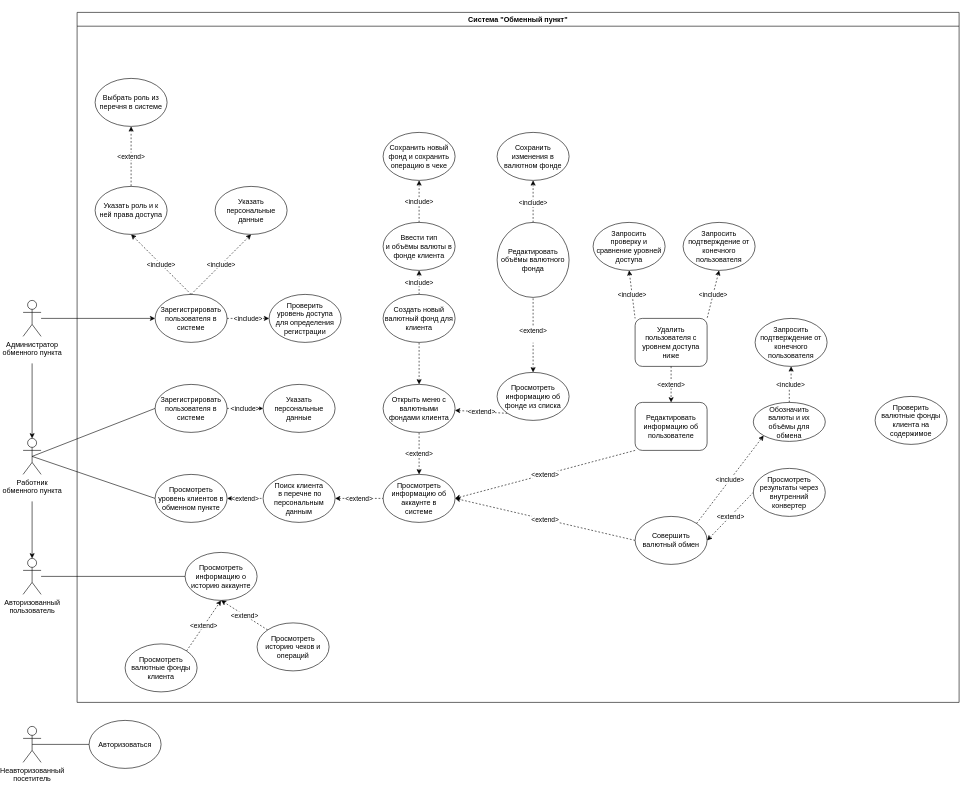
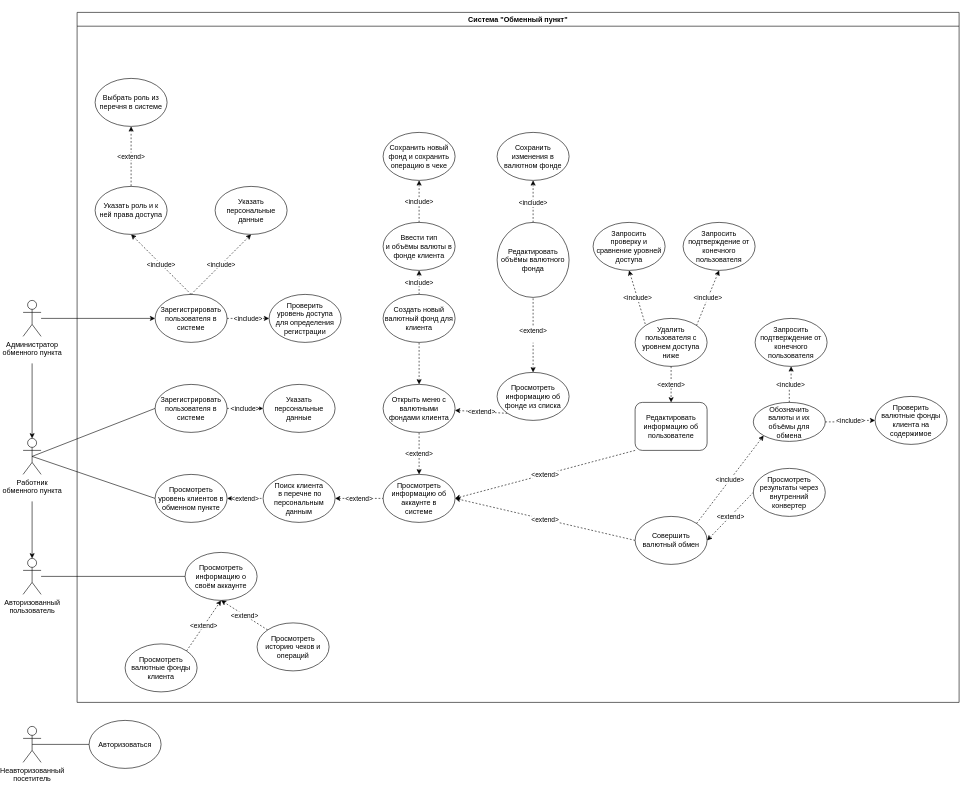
  <mxCell id="0" />
  <mxCell id="1" parent="0" />
  <mxCell id="2" style="rounded=0;orthogonalLoop=1;jettySize=auto;html=1;exitX=0.5;exitY=0.5;exitDx=0;exitDy=0;exitPerimeter=0;endArrow=none;endFill=0;entryX=0;entryY=0.5;entryDx=0;entryDy=0;" parent="1" source="3" target="4" edge="1"><mxGeometry relative="1" as="geometry"><mxPoint x="330" y="1140" as="targetPoint" /></mxGeometry></mxCell>
  <mxCell id="3" value="Неавторизованный &lt;br&gt;посетитель" style="shape=umlActor;verticalLabelPosition=bottom;verticalAlign=top;html=1;outlineConnect=0;" parent="1" vertex="1"><mxGeometry x="20" y="1210" width="30" height="60" as="geometry" /></mxCell>
  <mxCell id="4" value="Авторизоваться" style="ellipse;whiteSpace=wrap;html=1;" parent="1" vertex="1"><mxGeometry x="130" y="1200" width="120" height="80" as="geometry" /></mxCell>
  <mxCell id="5" style="edgeStyle=orthogonalEdgeStyle;rounded=0;orthogonalLoop=1;jettySize=auto;html=1;endArrow=none;endFill=0;entryX=0;entryY=0.5;entryDx=0;entryDy=0;" parent="1" source="6" target="28" edge="1"><mxGeometry relative="1" as="geometry"><mxPoint x="410" y="940" as="targetPoint" /></mxGeometry></mxCell>
  <mxCell id="6" value="Авторизованный &lt;br&gt;пользователь" style="shape=umlActor;verticalLabelPosition=bottom;verticalAlign=top;html=1;outlineConnect=0;" parent="1" vertex="1"><mxGeometry x="20" y="930" width="30" height="60" as="geometry" /></mxCell>
  <mxCell id="7" style="rounded=0;orthogonalLoop=1;jettySize=auto;html=1;exitX=0.5;exitY=0.5;exitDx=0;exitDy=0;exitPerimeter=0;entryX=0;entryY=0.5;entryDx=0;entryDy=0;endArrow=none;endFill=0;" parent="1" source="9" target="22" edge="1"><mxGeometry relative="1" as="geometry" /></mxCell>
  <mxCell id="8" style="rounded=0;orthogonalLoop=1;jettySize=auto;html=1;exitX=0.5;exitY=0.5;exitDx=0;exitDy=0;exitPerimeter=0;entryX=0;entryY=0.5;entryDx=0;entryDy=0;endArrow=none;endFill=0;" parent="1" source="9" target="33" edge="1"><mxGeometry relative="1" as="geometry" /></mxCell>
  <mxCell id="9" value="Работник&lt;br&gt;обменного пункта" style="shape=umlActor;verticalLabelPosition=bottom;verticalAlign=top;html=1;outlineConnect=0;" parent="1" vertex="1"><mxGeometry x="20" y="730" width="30" height="60" as="geometry" /></mxCell>
  <mxCell id="10" style="edgeStyle=orthogonalEdgeStyle;rounded=0;orthogonalLoop=1;jettySize=auto;html=1;entryX=0;entryY=0.5;entryDx=0;entryDy=0;entryPerimeter=0;" parent="1" source="11" target="14" edge="1"><mxGeometry relative="1" as="geometry"><mxPoint x="210" as="targetPoint" y="420" /></mxGeometry></mxCell>
  <mxCell id="11" value="Администратор &lt;br&gt;обменного пункта" style="shape=umlActor;verticalLabelPosition=bottom;verticalAlign=top;html=1;outlineConnect=0;" parent="1" vertex="1"><mxGeometry x="20" y="500" width="30" height="60" as="geometry" /></mxCell>
  <mxCell id="12" value="Система &quot;Обменный пункт&quot;" style="swimlane;whiteSpace=wrap;html=1;" parent="1" vertex="1"><mxGeometry x="110" y="20" width="1470" height="1150" as="geometry" /></mxCell>
  <mxCell id="13" value="&amp;lt;include&amp;gt;" style="rounded=0;orthogonalLoop=1;jettySize=auto;html=1;exitX=0.5;exitY=0;exitDx=0;exitDy=0;entryX=0.5;entryY=1;entryDx=0;entryDy=0;dashed=1;" parent="12" source="14" target="21" edge="1"><mxGeometry relative="1" as="geometry" /></mxCell>
  <mxCell id="14" value="Зарегистрировать пользователя в системе" style="ellipse;whiteSpace=wrap;html=1;" parent="12" vertex="1"><mxGeometry x="130" y="470" width="120" height="80" as="geometry" /></mxCell>
  <mxCell id="15" value="&amp;lt;include&amp;gt;" style="rounded=0;orthogonalLoop=1;jettySize=auto;html=1;exitX=0.5;exitY=1;exitDx=0;exitDy=0;entryX=0.5;entryY=0;entryDx=0;entryDy=0;startArrow=classic;startFill=1;endArrow=none;endFill=0;dashed=1;" parent="12" source="16" target="14" edge="1"><mxGeometry relative="1" as="geometry" /></mxCell>
  <mxCell id="16" value="Указать роль и к &lt;br&gt;ней права доступа" style="ellipse;whiteSpace=wrap;html=1;" parent="12" vertex="1"><mxGeometry x="30" y="290" width="120" height="80" as="geometry" /></mxCell>
  <mxCell id="17" value="&amp;lt;extend&amp;gt;" style="edgeStyle=orthogonalEdgeStyle;rounded=0;orthogonalLoop=1;jettySize=auto;html=1;entryX=0.5;entryY=0;entryDx=0;entryDy=0;startArrow=classic;startFill=1;endArrow=none;endFill=0;dashed=1;" parent="12" source="18" target="16" edge="1"><mxGeometry relative="1" as="geometry" /></mxCell>
  <mxCell id="18" value="Выбрать роль из&lt;br&gt;перечня в системе" style="ellipse;whiteSpace=wrap;html=1;" parent="12" vertex="1"><mxGeometry x="30" y="110" width="120" height="80" as="geometry" /></mxCell>
  <mxCell id="19" value="Проверить &lt;br&gt;уровень доступа &lt;br&gt;для определения регистрации" style="ellipse;whiteSpace=wrap;html=1;" parent="12" vertex="1"><mxGeometry x="320" y="470" width="120" height="80" as="geometry" /></mxCell>
  <mxCell id="20" value="&amp;lt;include&amp;gt;" style="rounded=0;orthogonalLoop=1;jettySize=auto;html=1;exitX=1;exitY=0.5;exitDx=0;exitDy=0;entryX=0;entryY=0.5;entryDx=0;entryDy=0;dashed=1;" parent="12" source="14" target="19" edge="1"><mxGeometry relative="1" as="geometry" /></mxCell>
  <mxCell id="21" value="Указать персональные данные" style="ellipse;whiteSpace=wrap;html=1;" parent="12" vertex="1"><mxGeometry x="230" y="290" width="120" height="80" as="geometry" /></mxCell>
  <mxCell id="22" value="Зарегистрировать пользователя в системе" style="ellipse;whiteSpace=wrap;html=1;" parent="12" vertex="1"><mxGeometry x="130" y="620" width="120" height="80" as="geometry" /></mxCell>
  <mxCell id="23" value="Указать персональные данные" style="ellipse;whiteSpace=wrap;html=1;" parent="12" vertex="1"><mxGeometry x="310" y="620" width="120" height="80" as="geometry" /></mxCell>
  <mxCell id="24" value="&amp;lt;include&amp;gt;" style="rounded=0;orthogonalLoop=1;jettySize=auto;html=1;exitX=1;exitY=0.5;exitDx=0;exitDy=0;entryX=0;entryY=0.5;entryDx=0;entryDy=0;dashed=1;" parent="12" source="22" target="23" edge="1"><mxGeometry relative="1" as="geometry" /></mxCell>
  <mxCell id="25" value="&amp;lt;extend&amp;gt;" style="rounded=0;orthogonalLoop=1;jettySize=auto;html=1;exitX=0;exitY=0.5;exitDx=0;exitDy=0;entryX=1;entryY=0.5;entryDx=0;entryDy=0;dashed=1;" parent="12" source="37" target="35" edge="1"><mxGeometry relative="1" as="geometry" /></mxCell>
  <mxCell id="26" value="Просмотреть валютные фонды клиента" style="ellipse;whiteSpace=wrap;html=1;" parent="12" vertex="1"><mxGeometry x="80" y="1052.5" width="120" height="80" as="geometry" /></mxCell>
  <mxCell id="27" value="Просмотреть историю чеков и операций" style="ellipse;whiteSpace=wrap;html=1;" parent="12" vertex="1"><mxGeometry x="300" y="1017.5" width="120" height="80" as="geometry" /></mxCell>
- <mxCell id="28" value="Просмотреть информацию о историю аккаунте" style="ellipse;whiteSpace=wrap;html=1;" parent="12" vertex="1"><mxGeometry x="180" y="900" width="120" height="80" as="geometry" /></mxCell>
+ <mxCell id="28" value="Просмотреть информацию о своём аккаунте" style="ellipse;whiteSpace=wrap;html=1;" parent="12" vertex="1"><mxGeometry x="180" y="900" width="120" height="80" as="geometry" /></mxCell>
  <mxCell id="29" value="&amp;lt;extend&amp;gt;" style="rounded=0;orthogonalLoop=1;jettySize=auto;html=1;exitX=1;exitY=0;exitDx=0;exitDy=0;entryX=0.5;entryY=1;entryDx=0;entryDy=0;dashed=1;" parent="12" source="26" target="28" edge="1"><mxGeometry relative="1" as="geometry" /></mxCell>
  <mxCell id="30" value="&amp;lt;extend&amp;gt;" style="rounded=0;orthogonalLoop=1;jettySize=auto;html=1;exitX=0;exitY=0;exitDx=0;exitDy=0;entryX=0.5;entryY=1;entryDx=0;entryDy=0;dashed=1;" parent="12" source="27" target="28" edge="1"><mxGeometry relative="1" as="geometry"><mxPoint x="402.426" y="891.716" as="targetPoint" /></mxGeometry></mxCell>
  <mxCell id="31" value="&amp;lt;extend&amp;gt;" style="rounded=0;orthogonalLoop=1;jettySize=auto;html=1;exitX=0;exitY=1;exitDx=0;exitDy=0;entryX=1;entryY=0.5;entryDx=0;entryDy=0;dashed=1;" parent="12" source="36" target="35" edge="1"><mxGeometry relative="1" as="geometry" /></mxCell>
  <mxCell id="32" value="&amp;lt;extend&amp;gt;" style="edgeStyle=orthogonalEdgeStyle;rounded=0;orthogonalLoop=1;jettySize=auto;html=1;exitX=1;exitY=0.5;exitDx=0;exitDy=0;entryX=0;entryY=0.5;entryDx=0;entryDy=0;startArrow=classic;startFill=1;endArrow=none;endFill=0;dashed=1;" parent="12" source="33" target="53" edge="1"><mxGeometry relative="1" as="geometry" /></mxCell>
  <mxCell id="33" value="Просмотреть &lt;br&gt;уровень клиентов в обменном пункте" style="ellipse;whiteSpace=wrap;html=1;" parent="12" vertex="1"><mxGeometry x="130" y="770" width="120" height="80" as="geometry" /></mxCell>
  <mxCell id="34" value="&amp;lt;extend&amp;gt;" style="edgeStyle=orthogonalEdgeStyle;rounded=0;orthogonalLoop=1;jettySize=auto;html=1;exitX=0.5;exitY=0;exitDx=0;exitDy=0;entryX=0.5;entryY=1;entryDx=0;entryDy=0;startArrow=classic;startFill=1;endArrow=none;endFill=0;dashed=1;" edge="1" parent="12" source="35" target="56"><mxGeometry relative="1" as="geometry" /></mxCell>
  <mxCell id="35" value="Просмотреть информацию об аккаунте в&lt;br&gt;системе" style="ellipse;whiteSpace=wrap;html=1;" parent="12" vertex="1"><mxGeometry x="510" y="770" width="120" height="80" as="geometry" /></mxCell>
  <mxCell id="36" value="Редактировать информацию об&lt;br&gt;пользователе" style="whiteSpace=wrap;html=1;rounded=1;" parent="12" vertex="1"><mxGeometry x="930" y="650" width="120" height="80" as="geometry" /></mxCell>
  <mxCell id="37" value="Совершить валютный обмен" style="ellipse;whiteSpace=wrap;html=1;" parent="12" vertex="1"><mxGeometry x="930" y="840" width="120" height="80" as="geometry" /></mxCell>
  <mxCell id="38" value="Просмотреть результаты через внутренний конвертер" style="ellipse;whiteSpace=wrap;html=1;" parent="12" vertex="1"><mxGeometry x="1127" y="760" width="120" height="80" as="geometry" /></mxCell>
  <mxCell id="39" value="&amp;lt;extend&amp;gt;" style="rounded=0;orthogonalLoop=1;jettySize=auto;html=1;exitX=1;exitY=0.5;exitDx=0;exitDy=0;entryX=0;entryY=0.5;entryDx=0;entryDy=0;endArrow=none;endFill=0;startArrow=classic;startFill=1;dashed=1;" parent="12" source="37" target="38" edge="1"><mxGeometry relative="1" as="geometry" /></mxCell>
  <mxCell id="40" value="Обозначить &lt;br&gt;валюты и их &lt;br&gt;объёмы для &lt;br&gt;обмена" style="ellipse;whiteSpace=wrap;html=1;" parent="12" vertex="1"><mxGeometry x="1127" y="650" width="120" height="65" as="geometry" /></mxCell>
  <mxCell id="41" value="Запросить подтверждение от конечного&lt;br&gt;пользователя" style="ellipse;whiteSpace=wrap;html=1;" parent="12" vertex="1"><mxGeometry x="1130" y="510" width="120" height="80" as="geometry" /></mxCell>
  <mxCell id="42" value="Проверить валютные фонды клиента на содержимое" style="ellipse;whiteSpace=wrap;html=1;" parent="12" vertex="1"><mxGeometry x="1330" y="640" width="120" height="80" as="geometry" /></mxCell>
- <mxCell id="43" value="Удалить пользователя с уровнем доступа ниже" style="whiteSpace=wrap;html=1;rounded=1;" parent="12" vertex="1"><mxGeometry x="930" y="510" width="120" height="80" as="geometry" /></mxCell>
+ <mxCell id="43" value="Удалить пользователя с уровнем доступа ниже" style="ellipse;whiteSpace=wrap;html=1;" parent="12" vertex="1"><mxGeometry x="930" y="510" width="120" height="80" as="geometry" /></mxCell>
  <mxCell id="44" value="&amp;lt;include&amp;gt;" style="rounded=0;orthogonalLoop=1;jettySize=auto;html=1;exitX=1;exitY=0;exitDx=0;exitDy=0;entryX=0;entryY=1;entryDx=0;entryDy=0;dashed=1;" parent="12" source="37" target="40" edge="1"><mxGeometry relative="1" as="geometry" /></mxCell>
  <mxCell id="45" value="Запросить &lt;br&gt;проверку и сравнение уровней доступа" style="ellipse;whiteSpace=wrap;html=1;" parent="12" vertex="1"><mxGeometry x="860" y="350" width="120" height="80" as="geometry" /></mxCell>
  <mxCell id="46" value="&amp;lt;include&amp;gt;" style="edgeStyle=orthogonalEdgeStyle;rounded=0;orthogonalLoop=1;jettySize=auto;html=1;exitX=0.5;exitY=0;exitDx=0;exitDy=0;entryX=0.5;entryY=1;entryDx=0;entryDy=0;dashed=1;" parent="12" source="40" target="41" edge="1"><mxGeometry relative="1" as="geometry" /></mxCell>
  <mxCell id="47" value="Запросить подтверждение от конечного пользователя" style="ellipse;whiteSpace=wrap;html=1;" parent="12" vertex="1"><mxGeometry x="1010" y="350" width="120" height="80" as="geometry" /></mxCell>
+ <mxCell id="48" value="&amp;lt;include&amp;gt;" style="edgeStyle=orthogonalEdgeStyle;rounded=0;orthogonalLoop=1;jettySize=auto;html=1;exitX=1;exitY=0.5;exitDx=0;exitDy=0;dashed=1;" parent="12" source="40" target="42" edge="1"><mxGeometry relative="1" as="geometry" /></mxCell>
  <mxCell id="49" value="&amp;lt;extend&amp;gt;" style="edgeStyle=orthogonalEdgeStyle;rounded=0;orthogonalLoop=1;jettySize=auto;html=1;exitX=0.5;exitY=1;exitDx=0;exitDy=0;entryX=0.5;entryY=0;entryDx=0;entryDy=0;dashed=1;" parent="12" source="43" target="36" edge="1"><mxGeometry relative="1" as="geometry" /></mxCell>
  <mxCell id="50" value="&amp;lt;include&amp;gt;" style="rounded=0;orthogonalLoop=1;jettySize=auto;html=1;exitX=0.5;exitY=1;exitDx=0;exitDy=0;entryX=0;entryY=0;entryDx=0;entryDy=0;startArrow=classic;startFill=1;dashed=1;endArrow=none;endFill=0;" parent="12" source="45" target="43" edge="1"><mxGeometry relative="1" as="geometry" /></mxCell>
  <mxCell id="51" value="&amp;lt;include&amp;gt;" style="rounded=0;orthogonalLoop=1;jettySize=auto;html=1;exitX=0.5;exitY=1;exitDx=0;exitDy=0;entryX=1;entryY=0;entryDx=0;entryDy=0;startArrow=classic;startFill=1;dashed=1;endArrow=none;endFill=0;" parent="12" source="47" target="43" edge="1"><mxGeometry relative="1" as="geometry" /></mxCell>
  <mxCell id="52" value="&amp;lt;extend&amp;gt;" style="edgeStyle=orthogonalEdgeStyle;rounded=0;orthogonalLoop=1;jettySize=auto;html=1;exitX=1;exitY=0.5;exitDx=0;exitDy=0;entryX=0;entryY=0.5;entryDx=0;entryDy=0;endArrow=none;endFill=0;startArrow=classic;startFill=1;dashed=1;" parent="12" source="53" target="35" edge="1"><mxGeometry relative="1" as="geometry" /></mxCell>
  <mxCell id="53" value="Поиск клиента&lt;br&gt;&amp;nbsp;в перечне по персональным данным" style="ellipse;whiteSpace=wrap;html=1;" parent="12" vertex="1"><mxGeometry x="310" y="770" width="120" height="80" as="geometry" /></mxCell>
  <mxCell id="54" value="&amp;lt;extend&amp;gt;" style="rounded=0;orthogonalLoop=1;jettySize=auto;html=1;entryX=0;entryY=1;entryDx=0;entryDy=0;endArrow=none;endFill=0;startArrow=classic;startFill=1;dashed=1;" edge="1" parent="12" source="56" target="58"><mxGeometry relative="1" as="geometry" /></mxCell>
  <mxCell id="55" style="edgeStyle=orthogonalEdgeStyle;rounded=0;orthogonalLoop=1;jettySize=auto;html=1;exitX=0.5;exitY=0;exitDx=0;exitDy=0;entryX=0.5;entryY=1;entryDx=0;entryDy=0;endArrow=none;endFill=0;startArrow=classic;startFill=1;dashed=1;" edge="1" parent="12" source="56" target="60"><mxGeometry relative="1" as="geometry" /></mxCell>
  <mxCell id="56" value="Открыть меню с валютными фондами клиента" style="ellipse;whiteSpace=wrap;html=1;" vertex="1" parent="12"><mxGeometry x="510" y="620" width="120" height="80" as="geometry" /></mxCell>
  <mxCell id="57" value="&amp;lt;extend&amp;gt;&lt;div&gt;&lt;br&gt;&lt;/div&gt;" style="edgeStyle=orthogonalEdgeStyle;rounded=0;orthogonalLoop=1;jettySize=auto;html=1;entryX=0.5;entryY=1;entryDx=0;entryDy=0;endArrow=none;endFill=0;dashed=1;startArrow=classic;startFill=1;" edge="1" parent="12" source="58" target="65"><mxGeometry relative="1" as="geometry" /></mxCell>
  <mxCell id="58" value="Просмотреть информацию об фонде из списка" style="ellipse;whiteSpace=wrap;html=1;" vertex="1" parent="12"><mxGeometry x="700" y="600" width="120" height="80" as="geometry" /></mxCell>
  <mxCell id="59" value="&amp;lt;include&amp;gt;" style="edgeStyle=orthogonalEdgeStyle;rounded=0;orthogonalLoop=1;jettySize=auto;html=1;entryX=0.5;entryY=1;entryDx=0;entryDy=0;dashed=1;" edge="1" parent="12" source="60" target="62"><mxGeometry relative="1" as="geometry" /></mxCell>
  <mxCell id="60" value="Создать новый валютный фонд для клиента" style="ellipse;whiteSpace=wrap;html=1;" vertex="1" parent="12"><mxGeometry x="510" y="470" width="120" height="80" as="geometry" /></mxCell>
  <mxCell id="61" value="&amp;lt;include&amp;gt;" style="edgeStyle=orthogonalEdgeStyle;rounded=0;orthogonalLoop=1;jettySize=auto;html=1;entryX=0.5;entryY=1;entryDx=0;entryDy=0;dashed=1;" edge="1" parent="12" source="62" target="66"><mxGeometry relative="1" as="geometry"><mxPoint x="570" y="280" as="targetPoint" /></mxGeometry></mxCell>
  <mxCell id="62" value="Ввести тип&lt;br&gt;и объёмы валюты в фонде клиента" style="ellipse;whiteSpace=wrap;html=1;" vertex="1" parent="12"><mxGeometry x="510" y="350" width="120" height="80" as="geometry" /></mxCell>
  <mxCell id="63" style="edgeStyle=orthogonalEdgeStyle;rounded=0;orthogonalLoop=1;jettySize=auto;html=1;entryX=0.5;entryY=1;entryDx=0;entryDy=0;dashed=1;" edge="1" parent="12" source="65" target="67"><mxGeometry relative="1" as="geometry" /></mxCell>
  <mxCell id="64" value="&amp;lt;include&amp;gt;" style="edgeLabel;html=1;align=center;verticalAlign=middle;resizable=0;points=[];" vertex="1" connectable="0" parent="63"><mxGeometry x="-0.069" y="1" relative="1" as="geometry"><mxPoint as="offset" /></mxGeometry></mxCell>
  <mxCell id="65" value="Редактировать объёмы валютного&lt;br&gt;фонда" style="ellipse;whiteSpace=wrap;html=1;" vertex="1" parent="12"><mxGeometry x="700" y="350" width="120" height="125" as="geometry" /></mxCell>
  <mxCell id="66" value="Сохранить новый фонд и сохранить&lt;br&gt;операцию в чеке" style="ellipse;whiteSpace=wrap;html=1;" vertex="1" parent="12"><mxGeometry x="510" y="200" width="120" height="80" as="geometry" /></mxCell>
  <mxCell id="67" value="Сохранить изменения в валютном фонде" style="ellipse;whiteSpace=wrap;html=1;" vertex="1" parent="12"><mxGeometry x="700" y="200" width="120" height="80" as="geometry" /></mxCell>
  <mxCell id="68" style="edgeStyle=orthogonalEdgeStyle;rounded=0;orthogonalLoop=1;jettySize=auto;html=1;entryX=0.5;entryY=0;entryDx=0;entryDy=0;entryPerimeter=0;sourcePerimeterSpacing=45;" parent="1" source="11" target="9" edge="1"><mxGeometry relative="1" as="geometry" /></mxCell>
  <mxCell id="69" style="edgeStyle=orthogonalEdgeStyle;rounded=0;orthogonalLoop=1;jettySize=auto;html=1;entryX=0.5;entryY=0;entryDx=0;entryDy=0;entryPerimeter=0;sourcePerimeterSpacing=45;" parent="1" source="9" target="6" edge="1"><mxGeometry relative="1" as="geometry" /></mxCell>
